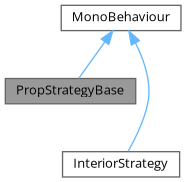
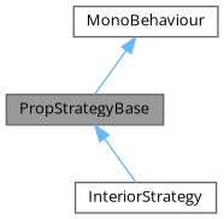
  digraph {
    fontname="Open Sans"
    node [color=gray40 fillcolor=white fontname="Open Sans" fontsize=10 shape=box style=filled]
    edge [color=steelblue1 dir=back fontname="Open Sans" fontsize=10 labelfontname=Helvetica labelfontsize=10 style=solid]
    n1 [fillcolor=grey60 fontcolor=black height=0.2 label=PropStrategyBase width=0.4]
    n2 [height=0.2 label=InteriorStrategy width=0.4]
    n3 [height=0.2 label=MonoBehaviour width=0.4]
-   n3 -> n2
+   n1 -> n2
    n3 -> n1
  }
